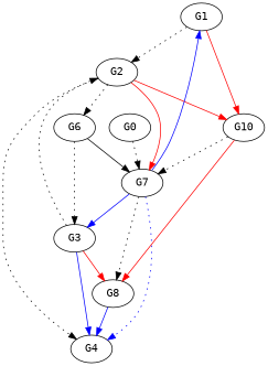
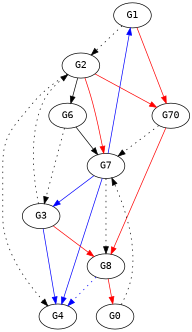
  digraph {
    fontname="DejaVu Sans Mono"
    node [fontname="DejaVu Sans Mono"]
    edge [fontname="DejaVu Sans Mono"]
    n1 [label=G1]
    n2 [label=G2]
-   n3 [label=G10]
+   n3 [label=G70]
    n4 [label=G4]
    n5 [label=G6]
    n6 [label=G7]
    n7 [label=G8]
    n8 [label=G0]
    n9 [label=G3]
    n1 -> n2 [style=dotted]
    n1 -> n3 [color=red]
    n2 -> n3 [color=red]
    n2 -> n4 [style=dotted]
-   n2 -> n5 [style=dotted]
+   n2 -> n5 [style=solid]
    n2 -> n6 [color=red]
    n3 -> n6 [style=dotted]
    n3 -> n7 [color=red]
    n5 -> n6 [style=solid]
    n5 -> n9 [style=dotted]
    n6 -> n1 [color=blue]
-   n6 -> n4 [color=blue style=dotted]
+   n6 -> n4 [color=blue]
    n6 -> n7 [style=dotted]
    n6 -> n9 [color=blue]
-   n7 -> n4 [color=blue]
+   n7 -> n4 [color=blue style=dotted]
+   n7 -> n8 [color=red]
    n8 -> n6 [style=dotted]
    n9 -> n2 [style=dotted]
    n9 -> n4 [color=blue]
    n9 -> n7 [color=red]
  }
